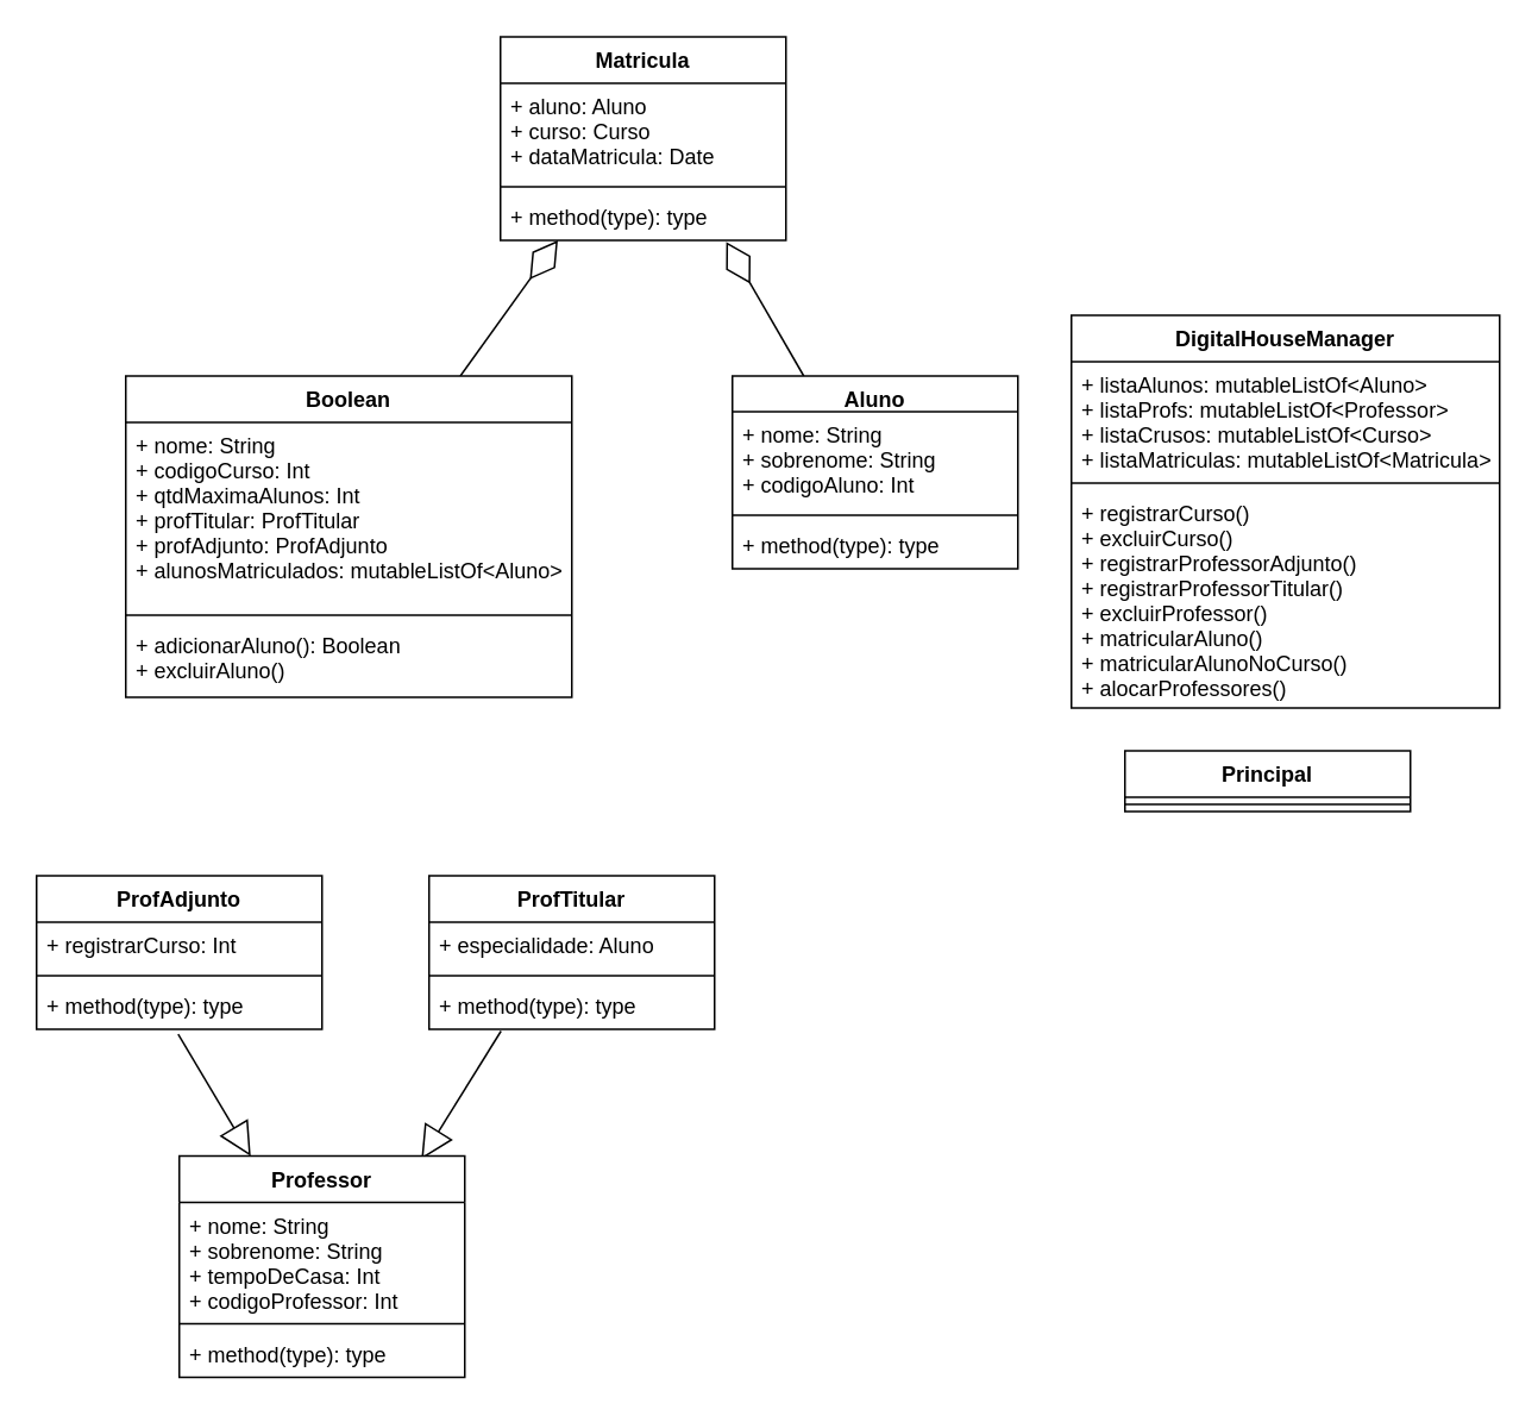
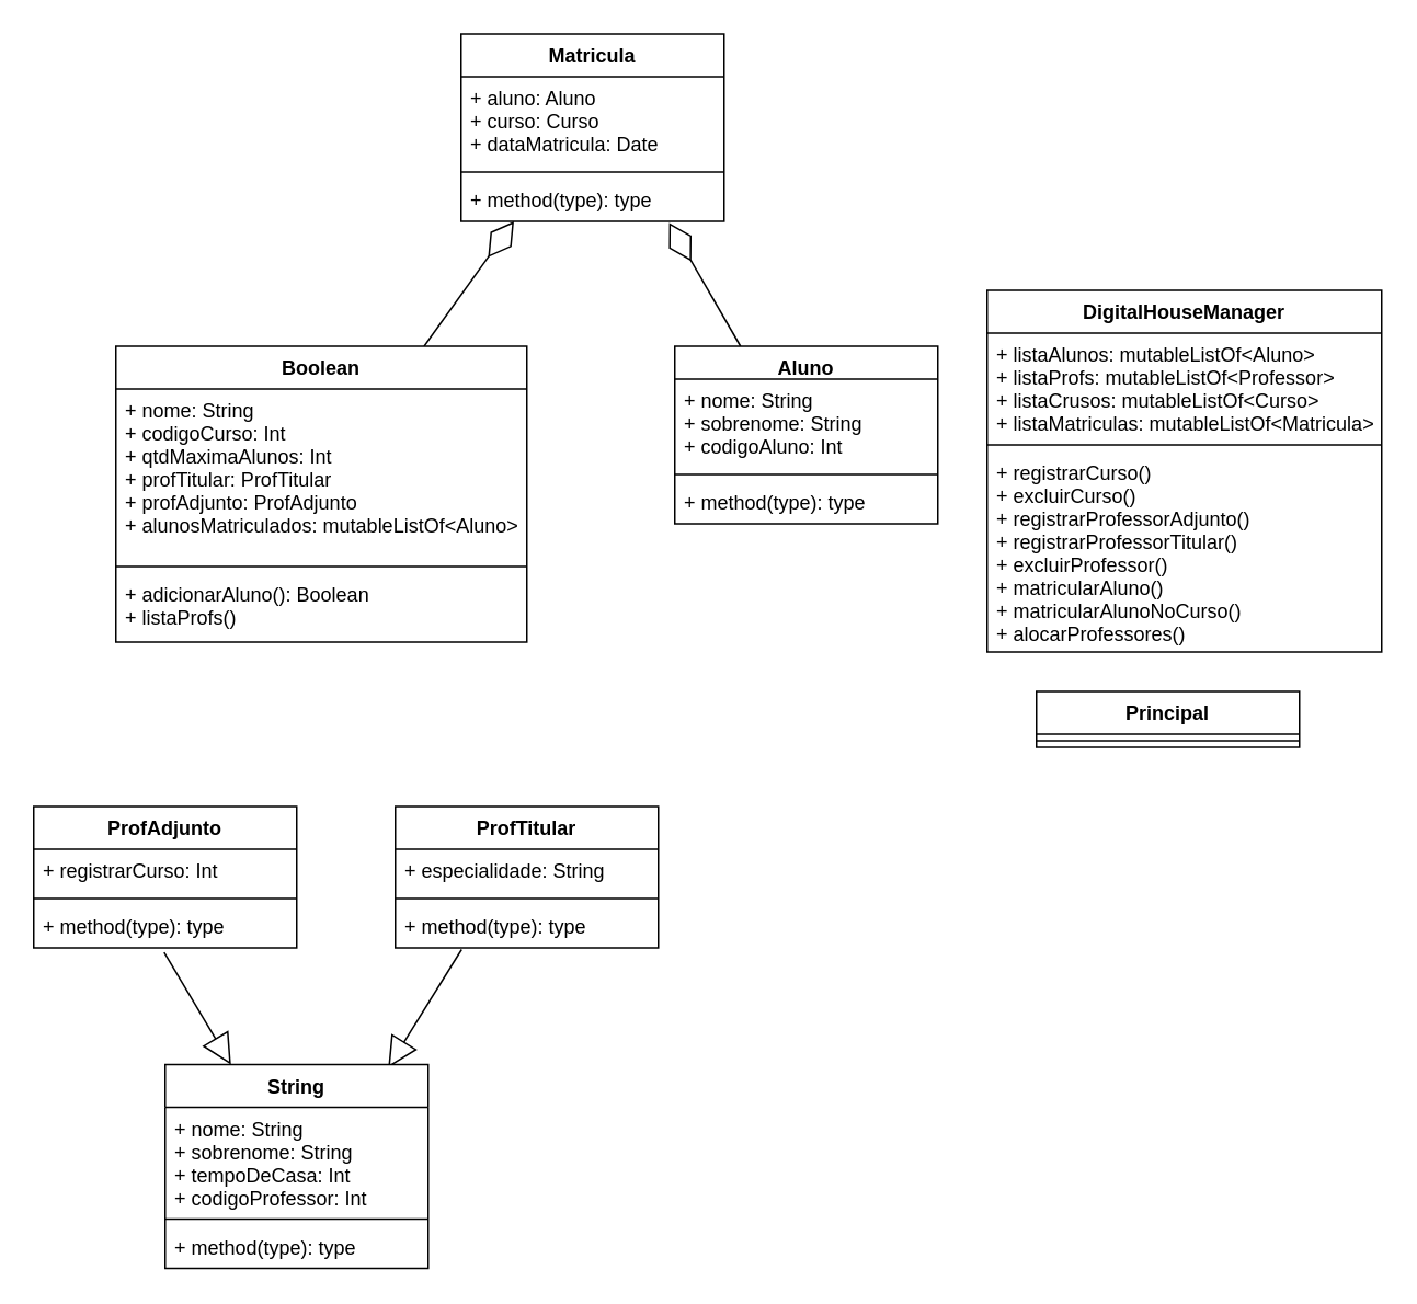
  <mxCell id="0" />
  <mxCell id="1" parent="0" />
  <mxCell id="2" value="" style="endArrow=block;endSize=16;endFill=0;html=1;exitX=0.252;exitY=1.039;exitDx=0;exitDy=0;exitPerimeter=0;entryX=0.848;entryY=0.015;entryDx=0;entryDy=0;entryPerimeter=0;" edge="1" parent="1" source="29" target="18"><mxGeometry width="160" relative="1" as="geometry"><mxPoint x="461" y="576" as="sourcePoint" /><mxPoint x="240" y="643" as="targetPoint" /></mxGeometry></mxCell>
  <mxCell id="3" value="" style="endArrow=diamondThin;endFill=0;endSize=24;html=1;entryX=0.791;entryY=1.035;entryDx=0;entryDy=0;entryPerimeter=0;exitX=0.25;exitY=0;exitDx=0;exitDy=0;" edge="1" parent="1" source="14" target="9"><mxGeometry width="160" relative="1" as="geometry"><mxPoint x="660" y="300" as="sourcePoint" /><mxPoint x="820" y="300" as="targetPoint" /></mxGeometry></mxCell>
  <mxCell id="4" value="" style="endArrow=diamondThin;endFill=0;endSize=24;html=1;entryX=0.201;entryY=1;entryDx=0;entryDy=0;entryPerimeter=0;exitX=0.75;exitY=0;exitDx=0;exitDy=0;" edge="1" parent="1" source="10" target="9"><mxGeometry width="160" relative="1" as="geometry"><mxPoint x="240" y="190" as="sourcePoint" /><mxPoint x="820" y="300" as="targetPoint" /></mxGeometry></mxCell>
  <mxCell id="5" value="" style="endArrow=block;endSize=16;endFill=0;html=1;entryX=0.25;entryY=0;entryDx=0;entryDy=0;exitX=0.496;exitY=1.108;exitDx=0;exitDy=0;exitPerimeter=0;" edge="1" parent="1" source="25" target="18"><mxGeometry width="160" relative="1" as="geometry"><mxPoint x="-32" y="393" as="sourcePoint" /><mxPoint x="60" y="463" as="targetPoint" /><Array as="points" /></mxGeometry></mxCell>
  <mxCell id="6" value="Matricula" style="swimlane;fontStyle=1;align=center;verticalAlign=top;childLayout=stackLayout;horizontal=1;startSize=26;horizontalStack=0;resizeParent=1;resizeParentMax=0;resizeLast=0;collapsible=1;marginBottom=0;" parent="1" vertex="1"><mxGeometry x="280" y="20" width="160" height="114" as="geometry" /></mxCell>
  <mxCell id="7" value="+ aluno: Aluno&#10;+ curso: Curso&#10;+ dataMatricula: Date" style="text;strokeColor=none;fillColor=none;align=left;verticalAlign=top;spacingLeft=4;spacingRight=4;overflow=hidden;rotatable=0;points=[[0,0.5],[1,0.5]];portConstraint=eastwest;" parent="6" vertex="1"><mxGeometry y="26" width="160" height="54" as="geometry" /></mxCell>
  <mxCell id="8" value="" style="line;strokeWidth=1;fillColor=none;align=left;verticalAlign=middle;spacingTop=-1;spacingLeft=3;spacingRight=3;rotatable=0;labelPosition=right;points=[];portConstraint=eastwest;" parent="6" vertex="1"><mxGeometry y="80" width="160" height="8" as="geometry" /></mxCell>
  <mxCell id="9" value="+ method(type): type" style="text;strokeColor=none;fillColor=none;align=left;verticalAlign=top;spacingLeft=4;spacingRight=4;overflow=hidden;rotatable=0;points=[[0,0.5],[1,0.5]];portConstraint=eastwest;" parent="6" vertex="1"><mxGeometry y="88" width="160" height="26" as="geometry" /></mxCell>
  <mxCell id="10" value="Boolean" style="swimlane;fontStyle=1;align=center;verticalAlign=top;childLayout=stackLayout;horizontal=1;startSize=26;horizontalStack=0;resizeParent=1;resizeParentMax=0;resizeLast=0;collapsible=1;marginBottom=0;" parent="1" vertex="1"><mxGeometry x="70" y="210" width="250" height="180" as="geometry" /></mxCell>
  <mxCell id="11" value="+ nome: String&#10;+ codigoCurso: Int&#10;+ qtdMaximaAlunos: Int&#10;+ profTitular: ProfTitular&#10;+ profAdjunto: ProfAdjunto&#10;+ alunosMatriculados: mutableListOf&lt;Aluno&gt;" style="text;strokeColor=none;fillColor=none;align=left;verticalAlign=top;spacingLeft=4;spacingRight=4;overflow=hidden;rotatable=0;points=[[0,0.5],[1,0.5]];portConstraint=eastwest;" parent="10" vertex="1"><mxGeometry y="26" width="250" height="104" as="geometry" /></mxCell>
  <mxCell id="12" value="" style="line;strokeWidth=1;fillColor=none;align=left;verticalAlign=middle;spacingTop=-1;spacingLeft=3;spacingRight=3;rotatable=0;labelPosition=right;points=[];portConstraint=eastwest;" parent="10" vertex="1"><mxGeometry y="130" width="250" height="8" as="geometry" /></mxCell>
- <mxCell id="13" value="+ adicionarAluno(): Boolean&#10;+ excluirAluno()" style="text;strokeColor=none;fillColor=none;align=left;verticalAlign=top;spacingLeft=4;spacingRight=4;overflow=hidden;rotatable=0;points=[[0,0.5],[1,0.5]];portConstraint=eastwest;" parent="10" vertex="1"><mxGeometry y="138" width="250" height="42" as="geometry" /></mxCell>
+ <mxCell id="13" value="+ adicionarAluno(): Boolean&#10;+ listaProfs()" style="text;strokeColor=none;fillColor=none;align=left;verticalAlign=top;spacingLeft=4;spacingRight=4;overflow=hidden;rotatable=0;points=[[0,0.5],[1,0.5]];portConstraint=eastwest;" parent="10" vertex="1"><mxGeometry y="138" width="250" height="42" as="geometry" /></mxCell>
  <mxCell id="14" value="Aluno" style="swimlane;fontStyle=1;align=center;verticalAlign=top;childLayout=stackLayout;horizontal=1;startSize=20;horizontalStack=0;resizeParent=1;resizeParentMax=0;resizeLast=0;collapsible=1;marginBottom=0;" parent="1" vertex="1"><mxGeometry x="410" y="210" width="160" height="108" as="geometry" /></mxCell>
  <mxCell id="15" value="+ nome: String&#10;+ sobrenome: String&#10;+ codigoAluno: Int" style="text;strokeColor=none;fillColor=none;align=left;verticalAlign=top;spacingLeft=4;spacingRight=4;overflow=hidden;rotatable=0;points=[[0,0.5],[1,0.5]];portConstraint=eastwest;" parent="14" vertex="1"><mxGeometry y="20" width="160" height="54" as="geometry" /></mxCell>
  <mxCell id="16" value="" style="line;strokeWidth=1;fillColor=none;align=left;verticalAlign=middle;spacingTop=-1;spacingLeft=3;spacingRight=3;rotatable=0;labelPosition=right;points=[];portConstraint=eastwest;" parent="14" vertex="1"><mxGeometry y="74" width="160" height="8" as="geometry" /></mxCell>
  <mxCell id="17" value="+ method(type): type" style="text;strokeColor=none;fillColor=none;align=left;verticalAlign=top;spacingLeft=4;spacingRight=4;overflow=hidden;rotatable=0;points=[[0,0.5],[1,0.5]];portConstraint=eastwest;" parent="14" vertex="1"><mxGeometry y="82" width="160" height="26" as="geometry" /></mxCell>
- <mxCell id="18" value="Professor" style="swimlane;fontStyle=1;align=center;verticalAlign=top;childLayout=stackLayout;horizontal=1;startSize=26;horizontalStack=0;resizeParent=1;resizeParentMax=0;resizeLast=0;collapsible=1;marginBottom=0;" vertex="1" parent="1"><mxGeometry x="100" y="647" width="160" height="124" as="geometry" /></mxCell>
+ <mxCell id="18" value="String" style="swimlane;fontStyle=1;align=center;verticalAlign=top;childLayout=stackLayout;horizontal=1;startSize=26;horizontalStack=0;resizeParent=1;resizeParentMax=0;resizeLast=0;collapsible=1;marginBottom=0;" vertex="1" parent="1"><mxGeometry x="100" y="647" width="160" height="124" as="geometry" /></mxCell>
  <mxCell id="19" value="+ nome: String&#10;+ sobrenome: String&#10;+ tempoDeCasa: Int&#10;+ codigoProfessor: Int" style="text;strokeColor=none;fillColor=none;align=left;verticalAlign=top;spacingLeft=4;spacingRight=4;overflow=hidden;rotatable=0;points=[[0,0.5],[1,0.5]];portConstraint=eastwest;" vertex="1" parent="18"><mxGeometry y="26" width="160" height="64" as="geometry" /></mxCell>
  <mxCell id="20" value="" style="line;strokeWidth=1;fillColor=none;align=left;verticalAlign=middle;spacingTop=-1;spacingLeft=3;spacingRight=3;rotatable=0;labelPosition=right;points=[];portConstraint=eastwest;" vertex="1" parent="18"><mxGeometry y="90" width="160" height="8" as="geometry" /></mxCell>
  <mxCell id="21" value="+ method(type): type" style="text;strokeColor=none;fillColor=none;align=left;verticalAlign=top;spacingLeft=4;spacingRight=4;overflow=hidden;rotatable=0;points=[[0,0.5],[1,0.5]];portConstraint=eastwest;" vertex="1" parent="18"><mxGeometry y="98" width="160" height="26" as="geometry" /></mxCell>
  <mxCell id="22" value="ProfAdjunto" style="swimlane;fontStyle=1;align=center;verticalAlign=top;childLayout=stackLayout;horizontal=1;startSize=26;horizontalStack=0;resizeParent=1;resizeParentMax=0;resizeLast=0;collapsible=1;marginBottom=0;" vertex="1" parent="1"><mxGeometry x="20" y="490" width="160" height="86" as="geometry" /></mxCell>
  <mxCell id="23" value="+ registrarCurso: Int" style="text;strokeColor=none;fillColor=none;align=left;verticalAlign=top;spacingLeft=4;spacingRight=4;overflow=hidden;rotatable=0;points=[[0,0.5],[1,0.5]];portConstraint=eastwest;" vertex="1" parent="22"><mxGeometry y="26" width="160" height="26" as="geometry" /></mxCell>
  <mxCell id="24" value="" style="line;strokeWidth=1;fillColor=none;align=left;verticalAlign=middle;spacingTop=-1;spacingLeft=3;spacingRight=3;rotatable=0;labelPosition=right;points=[];portConstraint=eastwest;" vertex="1" parent="22"><mxGeometry y="52" width="160" height="8" as="geometry" /></mxCell>
  <mxCell id="25" value="+ method(type): type" style="text;strokeColor=none;fillColor=none;align=left;verticalAlign=top;spacingLeft=4;spacingRight=4;overflow=hidden;rotatable=0;points=[[0,0.5],[1,0.5]];portConstraint=eastwest;" vertex="1" parent="22"><mxGeometry y="60" width="160" height="26" as="geometry" /></mxCell>
  <mxCell id="26" value="ProfTitular" style="swimlane;fontStyle=1;align=center;verticalAlign=top;childLayout=stackLayout;horizontal=1;startSize=26;horizontalStack=0;resizeParent=1;resizeParentMax=0;resizeLast=0;collapsible=1;marginBottom=0;" vertex="1" parent="1"><mxGeometry x="240" y="490" width="160" height="86" as="geometry" /></mxCell>
- <mxCell id="27" value="+ especialidade: Aluno" style="text;strokeColor=none;fillColor=none;align=left;verticalAlign=top;spacingLeft=4;spacingRight=4;overflow=hidden;rotatable=0;points=[[0,0.5],[1,0.5]];portConstraint=eastwest;" vertex="1" parent="26"><mxGeometry y="26" width="160" height="26" as="geometry" /></mxCell>
+ <mxCell id="27" value="+ especialidade: String" style="text;strokeColor=none;fillColor=none;align=left;verticalAlign=top;spacingLeft=4;spacingRight=4;overflow=hidden;rotatable=0;points=[[0,0.5],[1,0.5]];portConstraint=eastwest;" vertex="1" parent="26"><mxGeometry y="26" width="160" height="26" as="geometry" /></mxCell>
  <mxCell id="28" value="" style="line;strokeWidth=1;fillColor=none;align=left;verticalAlign=middle;spacingTop=-1;spacingLeft=3;spacingRight=3;rotatable=0;labelPosition=right;points=[];portConstraint=eastwest;" vertex="1" parent="26"><mxGeometry y="52" width="160" height="8" as="geometry" /></mxCell>
  <mxCell id="29" value="+ method(type): type" style="text;strokeColor=none;fillColor=none;align=left;verticalAlign=top;spacingLeft=4;spacingRight=4;overflow=hidden;rotatable=0;points=[[0,0.5],[1,0.5]];portConstraint=eastwest;" vertex="1" parent="26"><mxGeometry y="60" width="160" height="26" as="geometry" /></mxCell>
  <mxCell id="30" value="DigitalHouseManager" style="swimlane;fontStyle=1;align=center;verticalAlign=top;childLayout=stackLayout;horizontal=1;startSize=26;horizontalStack=0;resizeParent=1;resizeParentMax=0;resizeLast=0;collapsible=1;marginBottom=0;" parent="1" vertex="1"><mxGeometry x="600" y="176" width="240" height="220" as="geometry" /></mxCell>
  <mxCell id="31" value="+ listaAlunos: mutableListOf&lt;Aluno&gt;&#10;+ listaProfs: mutableListOf&lt;Professor&gt;&#10;+ listaCrusos: mutableListOf&lt;Curso&gt;&#10;+ listaMatriculas: mutableListOf&lt;Matricula&gt;" style="text;strokeColor=none;fillColor=none;align=left;verticalAlign=top;spacingLeft=4;spacingRight=4;overflow=hidden;rotatable=0;points=[[0,0.5],[1,0.5]];portConstraint=eastwest;" parent="30" vertex="1"><mxGeometry y="26" width="240" height="64" as="geometry" /></mxCell>
  <mxCell id="32" value="" style="line;strokeWidth=1;fillColor=none;align=left;verticalAlign=middle;spacingTop=-1;spacingLeft=3;spacingRight=3;rotatable=0;labelPosition=right;points=[];portConstraint=eastwest;" parent="30" vertex="1"><mxGeometry y="90" width="240" height="8" as="geometry" /></mxCell>
  <mxCell id="33" value="+ registrarCurso()&#10;+ excluirCurso()&#10;+ registrarProfessorAdjunto()&#10;+ registrarProfessorTitular()&#10;+ excluirProfessor()&#10;+ matricularAluno()&#10;+ matricularAlunoNoCurso()&#10;+ alocarProfessores()" style="text;strokeColor=none;fillColor=none;align=left;verticalAlign=top;spacingLeft=4;spacingRight=4;overflow=hidden;rotatable=0;points=[[0,0.5],[1,0.5]];portConstraint=eastwest;" parent="30" vertex="1"><mxGeometry y="98" width="240" height="122" as="geometry" /></mxCell>
  <mxCell id="34" value="Principal" style="swimlane;fontStyle=1;align=center;verticalAlign=top;childLayout=stackLayout;horizontal=1;startSize=26;horizontalStack=0;resizeParent=1;resizeParentMax=0;resizeLast=0;collapsible=1;marginBottom=0;" parent="1" vertex="1"><mxGeometry x="630" y="420" width="160" height="34" as="geometry" /></mxCell>
  <mxCell id="35" value="" style="line;strokeWidth=1;fillColor=none;align=left;verticalAlign=middle;spacingTop=-1;spacingLeft=3;spacingRight=3;rotatable=0;labelPosition=right;points=[];portConstraint=eastwest;" parent="34" vertex="1"><mxGeometry y="26" width="160" height="8" as="geometry" /></mxCell>
